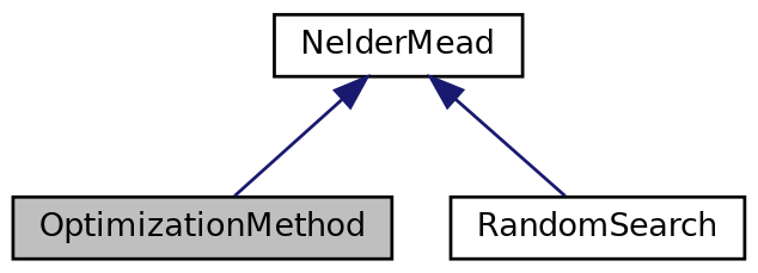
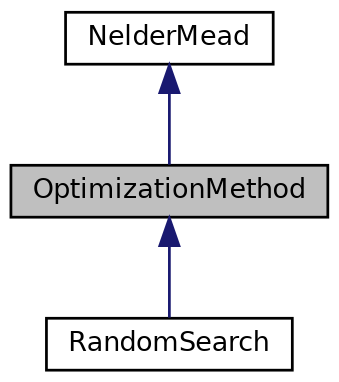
  digraph {
    node [color=black fillcolor=white fontname=Helvetica fontsize=10 shape=record style=filled]
    edge [color=midnightblue dir=back fontname=Helvetica fontsize=10 labelfontname=Helvetica labelfontsize=10 style=solid]
    n1 [fillcolor=grey75 fontcolor=black height=0.2 label=OptimizationMethod width=0.4]
    n2 [height=0.2 label=RandomSearch width=0.4]
    n3 [height=0.2 label=NelderMead width=0.4]
-   n3 -> n2
+   n1 -> n2
    n3 -> n1
  }
